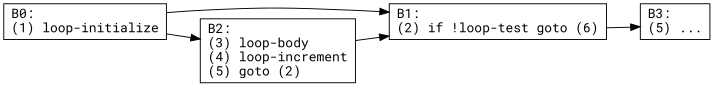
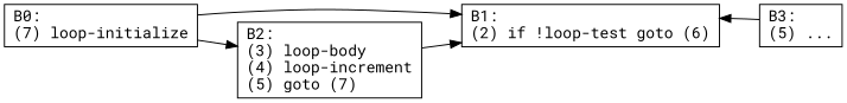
  digraph {
    fontname="Roboto Mono"
    rankdir=LR
    node [fontname="Roboto Mono" shape=box]
    edge [fontname="Roboto Mono"]
-   n1 [label="B0:\l(1) loop-initialize"]
+   n1 [label="B0:\l(7) loop-initialize"]
    n2 [label="B1:\l(2) if !loop-test goto (6)"]
-   n3 [label="B2:\l(3) loop-body\l(4) loop-increment\l(5) goto (2)\l"]
+   n3 [label="B2:\l(3) loop-body\l(4) loop-increment\l(5) goto (7)\l"]
    n4 [label="B3:\l(5) ..."]
    n1 -> n2
    n1 -> n3
-   n2 -> n4
+   n4 -> n2
    n3 -> n2
  }
